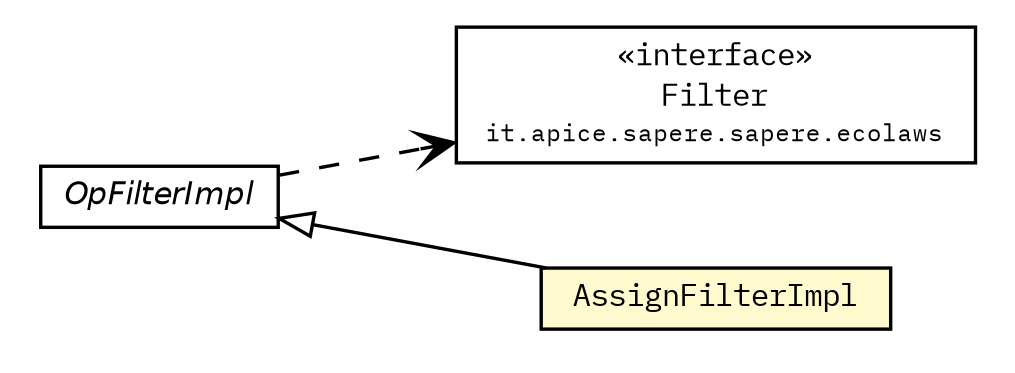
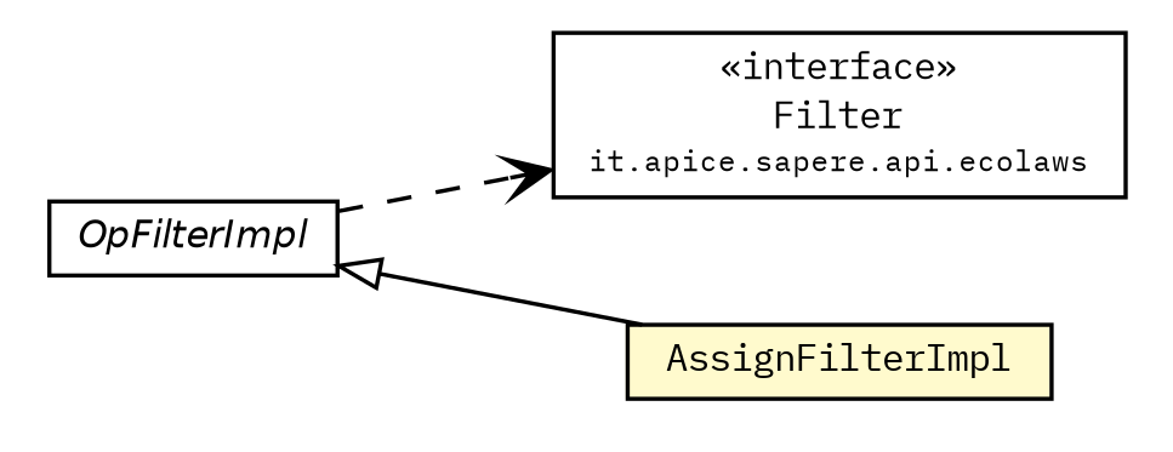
  digraph {
    fontname="IBM Plex Mono"
    rankdir=LR
    node [fontcolor=black fontname="IBM Plex Mono" fontsize=9.0 shape=plaintext]
    edge [fontname="IBM Plex Mono" headport=p labelfontname=Helvetica labelfontsize=10 tailport=p]
-   n1 [label=<<table border="0" cellborder="1" cellspacing="0" cellpadding="2" port="p" href="../../Filter.html"> 		<tr><td><table border="0" cellspacing="0" cellpadding="1"> 			<tr><td> &laquo;interface&raquo; </td></tr> 			<tr><td> Filter </td></tr> 			<tr><td><font point-size="7.0"> it.apice.sapere.sapere.ecolaws </font></td></tr> 		</table></td></tr> 		</table>>]
+   n1 [label=<<table border="0" cellborder="1" cellspacing="0" cellpadding="2" port="p" href="../../Filter.html"> 		<tr><td><table border="0" cellspacing="0" cellpadding="1"> 			<tr><td> &laquo;interface&raquo; </td></tr> 			<tr><td> Filter </td></tr> 			<tr><td><font point-size="7.0"> it.apice.sapere.api.ecolaws </font></td></tr> 		</table></td></tr> 		</table>>]
    n2 [label=<<table border="0" cellborder="1" cellspacing="0" cellpadding="2" port="p" bgcolor="lemonChiffon" href="./AssignFilterImpl.html"> 		<tr><td><table border="0" cellspacing="0" cellpadding="1"> 			<tr><td> AssignFilterImpl </td></tr> 		</table></td></tr> 		</table>>]
    n3 [label=<<table border="0" cellborder="1" cellspacing="0" cellpadding="2" port="p" href="./OpFilterImpl.html"> 		<tr><td><table border="0" cellspacing="0" cellpadding="1"> 			<tr><td><font face="Helvetica-Oblique"> OpFilterImpl </font></td></tr> 		</table></td></tr> 		</table>>]
    n3 -> n1 [arrowhead=open color=black fontcolor=black fontsize=10.0 style=dashed]
    n3 -> n2 [arrowtail=empty dir=back fontsize=10]
  }
